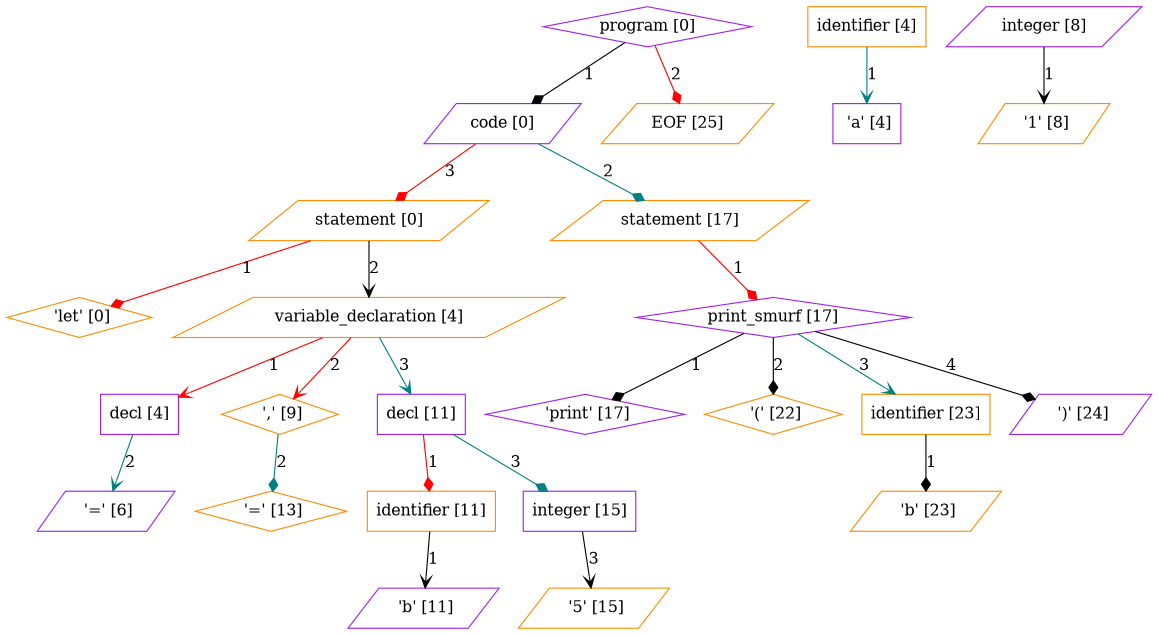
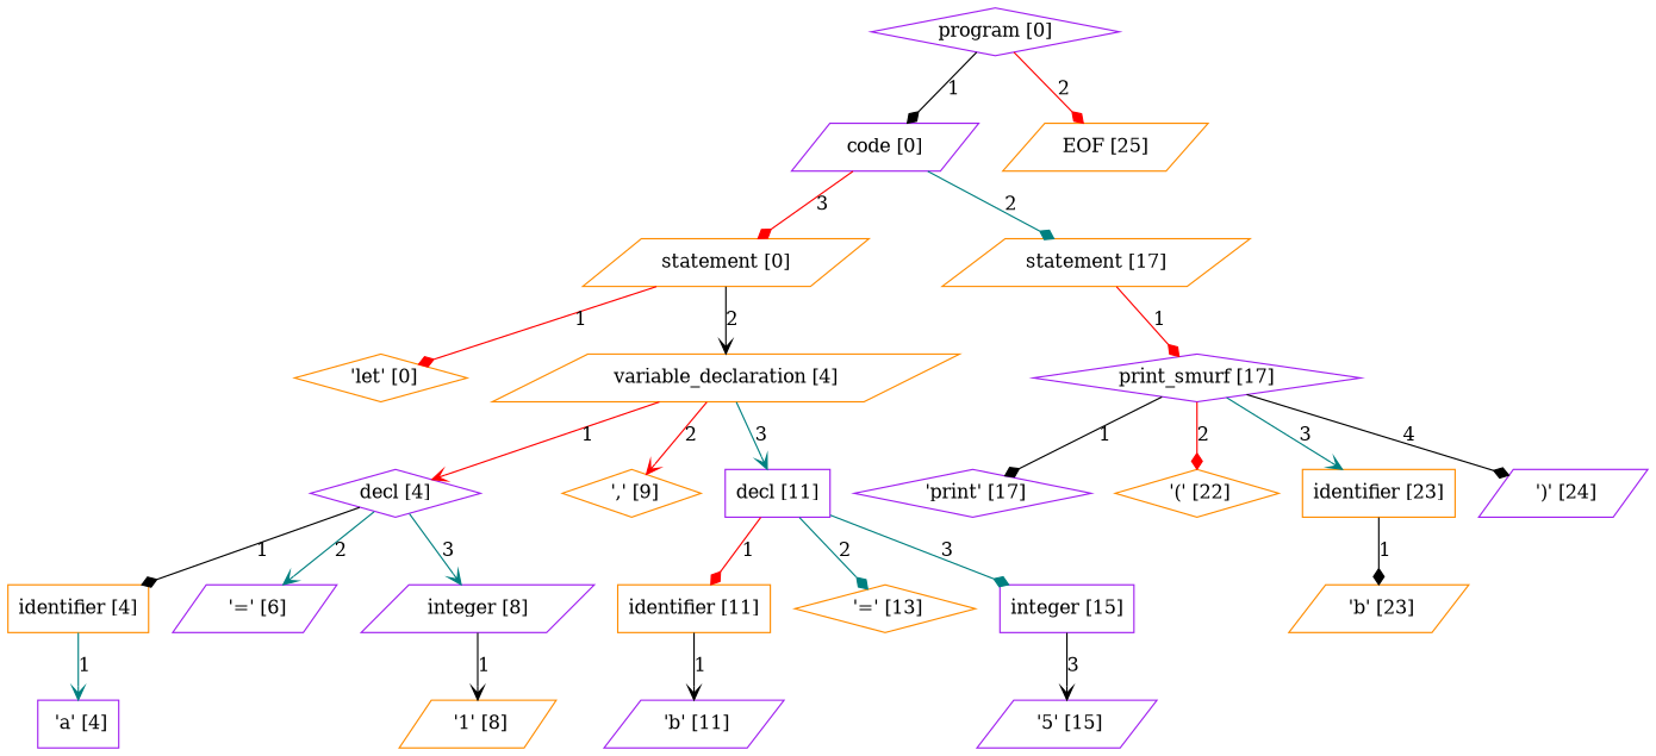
  digraph {
    node [color=purple shape=parallelogram]
    edge [arrowhead=diamond color=black]
    n1 [label="program [0]" shape=diamond]
    n2 [label="code [0]"]
    n3 [color=darkorange label="EOF [25]"]
    n4 [color=darkorange label="statement [0]"]
    n5 [color=darkorange label="statement [17]"]
    n6 [color=darkorange label=" 'let' [0]" shape=diamond]
    n7 [color=darkorange label="variable_declaration [4]"]
    n8 [label="print_smurf [17]" shape=diamond]
-   n9 [label="decl [4]" shape=box]
+   n9 [label="decl [4]" shape=diamond]
    n10 [color=darkorange label=" ',' [9]" shape=diamond]
    n11 [label="decl [11]" shape=box]
    n12 [color=darkorange label="identifier [4]" shape=box]
    n13 [label=" '=' [6]"]
    n14 [label="integer [8]"]
    n15 [color=darkorange label="identifier [11]" shape=box]
    n16 [color=darkorange label=" '=' [13]" shape=diamond]
    n17 [label="integer [15]" shape=box]
    n18 [label=" 'a' [4]" shape=box]
    n19 [color=darkorange label=" '1' [8]"]
    n20 [label=" 'b' [11]"]
-   n21 [color=darkorange label=" '5' [15]"]
+   n21 [label=" '5' [15]"]
    n22 [label=" 'print' [17]" shape=diamond]
    n23 [color=darkorange label=" '(' [22]" shape=diamond]
    n24 [color=darkorange label="identifier [23]" shape=box]
    n25 [label=" ')' [24]"]
    n26 [color=darkorange label=" 'b' [23]"]
    n1 -> n2 [label=1]
    n1 -> n3 [color=red label=2]
    n2 -> n4 [color=red label=3]
    n2 -> n5 [color=teal label=2]
    n4 -> n6 [color=red label=1]
    n4 -> n7 [arrowhead=vee label=2]
    n5 -> n8 [color=red label=1]
    n7 -> n9 [arrowhead=vee color=red label=1]
    n7 -> n10 [arrowhead=vee color=red label=2]
    n7 -> n11 [arrowhead=vee color=teal label=3]
    n8 -> n22 [label=1]
-   n8 -> n23 [label=2]
+   n8 -> n23 [color=red label=2]
    n8 -> n24 [arrowhead=vee color=teal label=3]
    n8 -> n25 [label=4]
+   n9 -> n12 [label=1]
    n9 -> n13 [arrowhead=vee color=teal label=2]
+   n9 -> n14 [arrowhead=vee color=teal label=3]
    n11 -> n15 [color=red label=1]
-   n10 -> n16 [color=teal label=2]
+   n11 -> n16 [color=teal label=2]
    n11 -> n17 [color=teal label=3]
    n12 -> n18 [arrowhead=vee color=teal label=1]
    n14 -> n19 [arrowhead=vee label=1]
    n15 -> n20 [arrowhead=vee label=1]
    n17 -> n21 [arrowhead=vee label=3]
    n24 -> n26 [label=1]
  }
